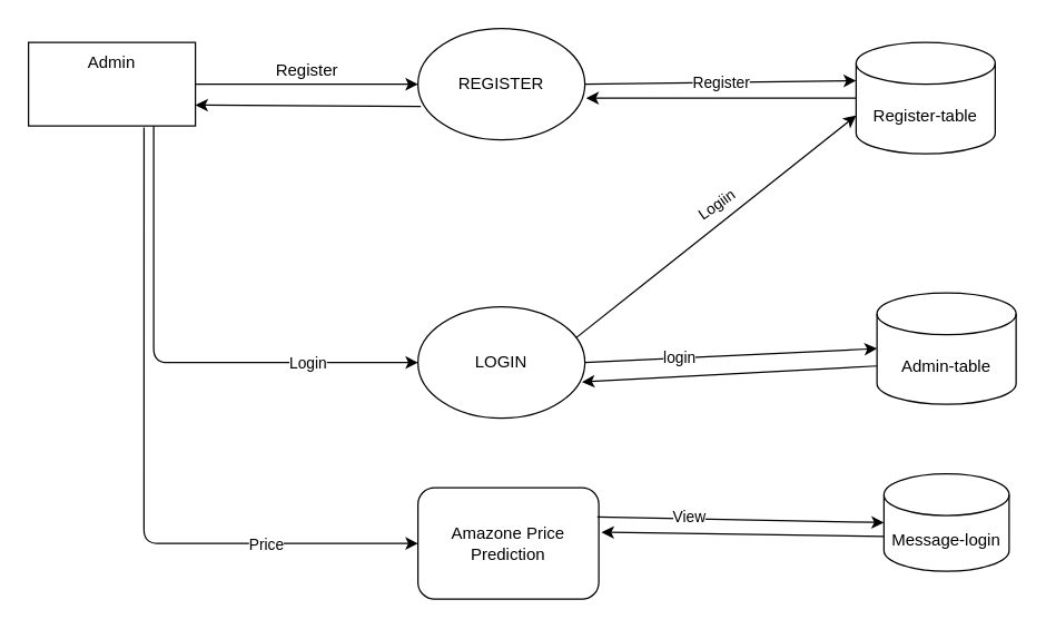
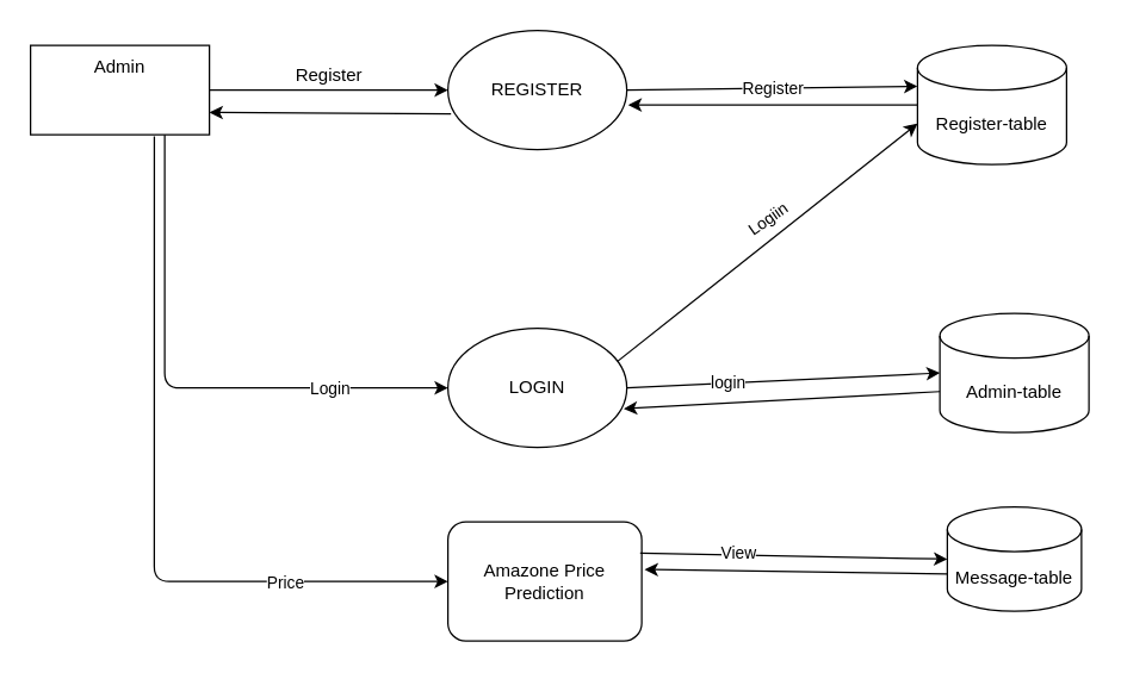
  <mxCell id="0" />
  <mxCell id="1" parent="0" />
  <mxCell id="2" value="" style="ellipse;whiteSpace=wrap;html=1;" parent="1" vertex="1"><mxGeometry x="300" y="20" width="120" height="80" as="geometry" /></mxCell>
  <mxCell id="3" value="" style="rounded=0;whiteSpace=wrap;html=1;" parent="1" vertex="1"><mxGeometry x="20" y="30" width="120" height="60" as="geometry" /></mxCell>
  <mxCell id="4" value="Admin" style="text;html=1;strokeColor=none;fillColor=none;align=center;verticalAlign=middle;whiteSpace=wrap;rounded=0;" parent="1" vertex="1"><mxGeometry x="60" y="35" width="40" height="20" as="geometry" /></mxCell>
  <mxCell id="5" value="" style="ellipse;whiteSpace=wrap;html=1;" parent="1" vertex="1"><mxGeometry x="300" y="220" width="120" height="80" as="geometry" /></mxCell>
  <mxCell id="6" value="REGISTER" style="text;html=1;strokeColor=none;fillColor=none;align=center;verticalAlign=middle;whiteSpace=wrap;rounded=0;" parent="1" vertex="1"><mxGeometry x="340" y="50" width="40" height="20" as="geometry" /></mxCell>
  <mxCell id="7" value="LOGIN" style="text;html=1;strokeColor=none;fillColor=none;align=center;verticalAlign=middle;whiteSpace=wrap;rounded=0;" parent="1" vertex="1"><mxGeometry x="340" y="250" width="40" height="20" as="geometry" /></mxCell>
  <mxCell id="8" value="" style="endArrow=classic;html=1;exitX=1;exitY=0.5;exitDx=0;exitDy=0;" parent="1" source="3" target="2" edge="1"><mxGeometry width="50" height="50" relative="1" as="geometry"><mxPoint x="370" y="210" as="sourcePoint" /><mxPoint x="420" y="160" as="targetPoint" /></mxGeometry></mxCell>
  <mxCell id="9" value="" style="endArrow=classic;html=1;entryX=0;entryY=0.5;entryDx=0;entryDy=0;exitX=0.75;exitY=1;exitDx=0;exitDy=0;" parent="1" source="3" target="5" edge="1"><mxGeometry width="50" height="50" relative="1" as="geometry"><mxPoint x="170" y="260" as="sourcePoint" /><mxPoint x="420" y="160" as="targetPoint" /><Array as="points"><mxPoint x="110" y="260" /></Array></mxGeometry></mxCell>
  <mxCell id="10" value="Login" style="edgeLabel;html=1;align=center;verticalAlign=middle;resizable=0;points=[];" parent="9" vertex="1" connectable="0"><mxGeometry x="0.278" y="-2" relative="1" as="geometry"><mxPoint x="50" y="-2" as="offset" /></mxGeometry></mxCell>
  <mxCell id="11" value="Register" style="endArrow=classic;html=1;exitX=1;exitY=0.5;exitDx=0;exitDy=0;entryX=0;entryY=0;entryDx=0;entryDy=27.5;entryPerimeter=0;" parent="1" source="2" target="22" edge="1"><mxGeometry width="50" height="50" relative="1" as="geometry"><mxPoint x="370" y="190" as="sourcePoint" /><mxPoint x="660" y="60" as="targetPoint" /></mxGeometry></mxCell>
  <mxCell id="12" value="Amazone Price Prediction" style="whiteSpace=wrap;html=1;rounded=1;" parent="1" vertex="1"><mxGeometry x="300" y="350" width="130" height="80" as="geometry" /></mxCell>
  <mxCell id="13" value="" style="endArrow=classic;html=1;exitX=0.692;exitY=1.017;exitDx=0;exitDy=0;entryX=0;entryY=0.5;entryDx=0;entryDy=0;exitPerimeter=0;" parent="1" source="3" target="12" edge="1"><mxGeometry width="50" height="50" relative="1" as="geometry"><mxPoint x="370" y="380" as="sourcePoint" /><mxPoint x="420" y="330" as="targetPoint" /><Array as="points"><mxPoint x="103" y="390" /></Array></mxGeometry></mxCell>
  <mxCell id="14" value="Price" style="edgeLabel;html=1;align=center;verticalAlign=middle;resizable=0;points=[];" parent="13" vertex="1" connectable="0"><mxGeometry x="0.431" y="-1" relative="1" as="geometry"><mxPoint x="31" y="-1" as="offset" /></mxGeometry></mxCell>
  <mxCell id="15" value="" style="endArrow=classic;html=1;entryX=1;entryY=0.75;entryDx=0;entryDy=0;exitX=0.017;exitY=0.7;exitDx=0;exitDy=0;exitPerimeter=0;" parent="1" source="2" target="3" edge="1"><mxGeometry width="50" height="50" relative="1" as="geometry"><mxPoint x="370" y="100" as="sourcePoint" /><mxPoint x="420" y="50" as="targetPoint" /></mxGeometry></mxCell>
  <mxCell id="16" value="" style="endArrow=classic;html=1;entryX=0;entryY=0;entryDx=0;entryDy=52.5;entryPerimeter=0;exitX=0.95;exitY=0.275;exitDx=0;exitDy=0;exitPerimeter=0;" parent="1" source="5" target="22" edge="1"><mxGeometry width="50" height="50" relative="1" as="geometry"><mxPoint x="370" y="190" as="sourcePoint" /><mxPoint x="685.58" y="111.98" as="targetPoint" /></mxGeometry></mxCell>
  <mxCell id="17" value="Logiin" style="edgeLabel;html=1;align=center;verticalAlign=middle;resizable=0;points=[];rotation=-35;" parent="16" vertex="1" connectable="0"><mxGeometry x="-0.139" relative="1" as="geometry"><mxPoint x="14" y="-26.28" as="offset" /></mxGeometry></mxCell>
  <mxCell id="18" value="Register" style="text;html=1;align=center;verticalAlign=middle;resizable=0;points=[];autosize=1;" parent="1" vertex="1"><mxGeometry x="190" y="40" width="60" height="20" as="geometry" /></mxCell>
  <mxCell id="19" value="" style="endArrow=classic;html=1;rounded=0;exitX=0.992;exitY=0.263;exitDx=0;exitDy=0;exitPerimeter=0;entryX=0;entryY=0.5;entryDx=0;entryDy=0;entryPerimeter=0;" parent="1" source="12" target="28" edge="1"><mxGeometry width="50" height="50" relative="1" as="geometry"><mxPoint x="380" y="400" as="sourcePoint" /><mxPoint x="620" y="300" as="targetPoint" /></mxGeometry></mxCell>
  <mxCell id="20" value="View" style="edgeLabel;html=1;align=center;verticalAlign=middle;resizable=0;points=[];" parent="19" vertex="1" connectable="0"><mxGeometry x="-0.362" y="2" relative="1" as="geometry"><mxPoint as="offset" /></mxGeometry></mxCell>
  <mxCell id="21" value="" style="endArrow=classic;html=1;rounded=0;entryX=1.015;entryY=0.4;entryDx=0;entryDy=0;entryPerimeter=0;exitX=0;exitY=0;exitDx=0;exitDy=45;exitPerimeter=0;" parent="1" source="28" target="12" edge="1"><mxGeometry width="50" height="50" relative="1" as="geometry"><mxPoint x="660" y="330" as="sourcePoint" /><mxPoint x="360" y="270" as="targetPoint" /></mxGeometry></mxCell>
  <mxCell id="22" value="Register-table" style="shape=cylinder3;whiteSpace=wrap;html=1;boundedLbl=1;backgroundOutline=1;size=15;" parent="1" vertex="1"><mxGeometry x="615" y="30" width="100" height="80" as="geometry" /></mxCell>
  <mxCell id="23" value="Admin-table" style="shape=cylinder3;whiteSpace=wrap;html=1;boundedLbl=1;backgroundOutline=1;size=15;" parent="1" vertex="1"><mxGeometry x="630" y="210" width="100" height="80" as="geometry" /></mxCell>
  <mxCell id="24" value="" style="endArrow=classic;html=1;rounded=0;exitX=1;exitY=0.5;exitDx=0;exitDy=0;entryX=0;entryY=0.5;entryDx=0;entryDy=0;entryPerimeter=0;" parent="1" source="5" target="23" edge="1"><mxGeometry width="50" height="50" relative="1" as="geometry"><mxPoint x="538.96" y="251.04" as="sourcePoint" /><mxPoint x="730" y="180" as="targetPoint" /></mxGeometry></mxCell>
  <mxCell id="25" value="login" style="edgeLabel;html=1;align=center;verticalAlign=middle;resizable=0;points=[];" parent="24" vertex="1" connectable="0"><mxGeometry x="-0.352" relative="1" as="geometry"><mxPoint as="offset" /></mxGeometry></mxCell>
  <mxCell id="26" value="" style="endArrow=classic;html=1;rounded=0;entryX=0.983;entryY=0.675;entryDx=0;entryDy=0;entryPerimeter=0;exitX=0;exitY=0;exitDx=0;exitDy=52.5;exitPerimeter=0;" parent="1" source="23" target="5" edge="1"><mxGeometry width="50" height="50" relative="1" as="geometry"><mxPoint x="770" y="210" as="sourcePoint" /><mxPoint x="541.95" y="262" as="targetPoint" /></mxGeometry></mxCell>
  <mxCell id="27" value="" style="endArrow=classic;html=1;exitX=0;exitY=0.5;exitDx=0;exitDy=0;exitPerimeter=0;entryX=1.008;entryY=0.625;entryDx=0;entryDy=0;entryPerimeter=0;" parent="1" source="22" target="2" edge="1"><mxGeometry width="50" height="50" relative="1" as="geometry"><mxPoint x="580" y="-84" as="sourcePoint" /><mxPoint x="370" y="230" as="targetPoint" /></mxGeometry></mxCell>
- <mxCell id="28" value="Message-login" style="shape=cylinder3;whiteSpace=wrap;html=1;boundedLbl=1;backgroundOutline=1;size=15;" parent="1" vertex="1"><mxGeometry x="635" y="340" width="90" height="70" as="geometry" /></mxCell>
+ <mxCell id="28" value="Message-table" style="shape=cylinder3;whiteSpace=wrap;html=1;boundedLbl=1;backgroundOutline=1;size=15;" parent="1" vertex="1"><mxGeometry x="635" y="340" width="90" height="70" as="geometry" /></mxCell>
